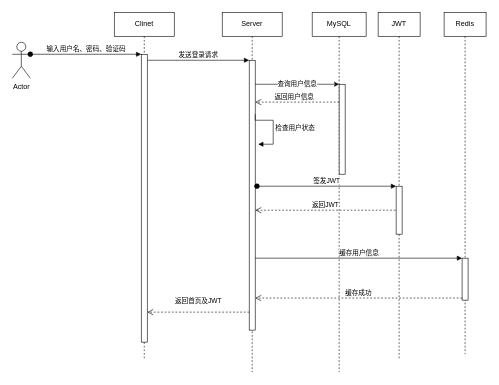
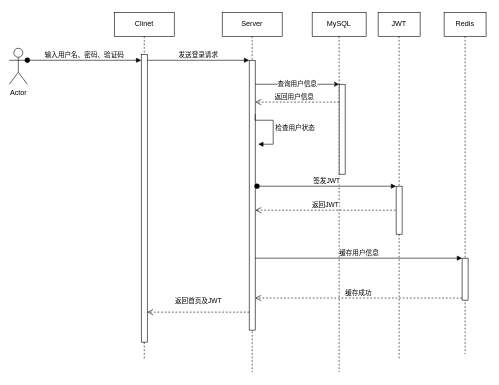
  <mxCell id="0" />
  <mxCell id="1" parent="0" />
  <mxCell id="2" value="Clinet" style="shape=umlLifeline;perimeter=lifelinePerimeter;whiteSpace=wrap;html=1;container=0;dropTarget=0;collapsible=0;recursiveResize=0;outlineConnect=0;portConstraint=eastwest;newEdgeStyle={&quot;edgeStyle&quot;:&quot;elbowEdgeStyle&quot;,&quot;elbow&quot;:&quot;vertical&quot;,&quot;curved&quot;:0,&quot;rounded&quot;:0};" parent="1" vertex="1"><mxGeometry x="190" y="20" width="100" height="580" as="geometry" /></mxCell>
  <mxCell id="3" value="" style="html=1;points=[];perimeter=orthogonalPerimeter;outlineConnect=0;targetShapes=umlLifeline;portConstraint=eastwest;newEdgeStyle={&quot;edgeStyle&quot;:&quot;elbowEdgeStyle&quot;,&quot;elbow&quot;:&quot;vertical&quot;,&quot;curved&quot;:0,&quot;rounded&quot;:0};" parent="2" vertex="1"><mxGeometry x="45" y="70" width="10" height="480" as="geometry" /></mxCell>
  <mxCell id="4" value="Server" style="shape=umlLifeline;perimeter=lifelinePerimeter;whiteSpace=wrap;html=1;container=0;dropTarget=0;collapsible=0;recursiveResize=0;outlineConnect=0;portConstraint=eastwest;newEdgeStyle={&quot;edgeStyle&quot;:&quot;elbowEdgeStyle&quot;,&quot;elbow&quot;:&quot;vertical&quot;,&quot;curved&quot;:0,&quot;rounded&quot;:0};" parent="1" vertex="1"><mxGeometry x="370" y="20" width="100" height="600" as="geometry" /></mxCell>
  <mxCell id="5" value="" style="html=1;points=[];perimeter=orthogonalPerimeter;outlineConnect=0;targetShapes=umlLifeline;portConstraint=eastwest;newEdgeStyle={&quot;edgeStyle&quot;:&quot;elbowEdgeStyle&quot;,&quot;elbow&quot;:&quot;vertical&quot;,&quot;curved&quot;:0,&quot;rounded&quot;:0};" parent="4" vertex="1"><mxGeometry x="45" y="80" width="10" height="450" as="geometry" /></mxCell>
  <mxCell id="6" value="发送登录请求" style="html=1;verticalAlign=bottom;endArrow=block;edgeStyle=elbowEdgeStyle;elbow=vertical;curved=0;rounded=0;" parent="1" source="3" target="5" edge="1"><mxGeometry relative="1" as="geometry"><mxPoint x="345" y="110" as="sourcePoint" /><Array as="points"><mxPoint x="330" y="100" /></Array></mxGeometry></mxCell>
- <mxCell id="7" value="Actor" style="shape=umlActor;verticalLabelPosition=bottom;verticalAlign=top;html=1;outlineConnect=0;" vertex="1" parent="1"><mxGeometry y="70" width="30" height="60" as="geometry" x="20" /></mxCell>
+ <mxCell id="7" value="Actor" style="shape=umlActor;verticalLabelPosition=bottom;verticalAlign=top;html=1;outlineConnect=0;" vertex="1" parent="1"><mxGeometry x="15" y="80" width="30" height="60" as="geometry" /></mxCell>
  <mxCell id="8" value="输入用户名、密码、验证码" style="html=1;verticalAlign=bottom;startArrow=oval;endArrow=block;startSize=8;edgeStyle=elbowEdgeStyle;elbow=vertical;curved=0;rounded=0;exitX=1;exitY=0.333;exitDx=0;exitDy=0;exitPerimeter=0;" parent="1" target="3" edge="1" source="7"><mxGeometry relative="1" as="geometry"><mxPoint x="80" y="90" as="sourcePoint" /></mxGeometry></mxCell>
  <mxCell id="9" value="MySQL" style="shape=umlLifeline;perimeter=lifelinePerimeter;whiteSpace=wrap;html=1;container=0;dropTarget=0;collapsible=0;recursiveResize=0;outlineConnect=0;portConstraint=eastwest;newEdgeStyle={&quot;edgeStyle&quot;:&quot;elbowEdgeStyle&quot;,&quot;elbow&quot;:&quot;vertical&quot;,&quot;curved&quot;:0,&quot;rounded&quot;:0};" vertex="1" parent="1"><mxGeometry x="520" y="20" width="90" height="600" as="geometry" /></mxCell>
  <mxCell id="10" value="" style="html=1;points=[];perimeter=orthogonalPerimeter;outlineConnect=0;targetShapes=umlLifeline;portConstraint=eastwest;newEdgeStyle={&quot;edgeStyle&quot;:&quot;elbowEdgeStyle&quot;,&quot;elbow&quot;:&quot;vertical&quot;,&quot;curved&quot;:0,&quot;rounded&quot;:0};" vertex="1" parent="9"><mxGeometry x="45" y="120" width="10" height="150" as="geometry" /></mxCell>
  <mxCell id="11" value="查询用户信息" style="edgeStyle=orthogonalEdgeStyle;rounded=0;orthogonalLoop=1;jettySize=auto;html=1;" edge="1" parent="1" source="5" target="10"><mxGeometry relative="1" as="geometry"><mxPoint x="560" y="130" as="targetPoint" /><Array as="points"><mxPoint x="530" y="140" /><mxPoint x="530" y="140" /></Array></mxGeometry></mxCell>
  <mxCell id="12" value="返回用户信息" style="html=1;verticalAlign=bottom;endArrow=open;dashed=1;endSize=8;edgeStyle=elbowEdgeStyle;elbow=vertical;curved=0;rounded=0;" edge="1" parent="1" source="10" target="5"><mxGeometry x="0.071" relative="1" as="geometry"><mxPoint x="420" y="170.25" as="targetPoint" /><Array as="points"><mxPoint x="505" y="169.75" /></Array><mxPoint x="560" y="170" as="sourcePoint" /><mxPoint as="offset" /></mxGeometry></mxCell>
  <mxCell id="13" value="检查用户状态" style="edgeStyle=orthogonalEdgeStyle;html=1;align=left;spacingLeft=2;endArrow=block;rounded=0;entryX=1;entryY=0;" edge="1" parent="1"><mxGeometry relative="1" as="geometry"><mxPoint x="425" y="190" as="sourcePoint" /><Array as="points"><mxPoint x="425" y="200" /><mxPoint x="455" y="200" /><mxPoint x="455" y="240" /></Array><mxPoint x="430" y="240" as="targetPoint" /></mxGeometry></mxCell>
  <mxCell id="14" value="签发JWT" style="html=1;verticalAlign=bottom;startArrow=oval;endArrow=block;startSize=8;rounded=0;exitX=1.3;exitY=0;exitDx=0;exitDy=0;exitPerimeter=0;" edge="1" target="17" parent="1"><mxGeometry relative="1" as="geometry"><mxPoint x="428" y="310" as="sourcePoint" /></mxGeometry></mxCell>
  <mxCell id="15" value="返回JWT" style="html=1;verticalAlign=bottom;endArrow=open;dashed=1;endSize=8;rounded=0;exitX=-0.1;exitY=0.5;exitDx=0;exitDy=0;exitPerimeter=0;" edge="1" parent="1" source="17"><mxGeometry relative="1" as="geometry"><mxPoint x="500" y="350" as="sourcePoint" /><mxPoint x="425" y="350" as="targetPoint" /></mxGeometry></mxCell>
  <mxCell id="16" value="JWT" style="shape=umlLifeline;perimeter=lifelinePerimeter;whiteSpace=wrap;html=1;container=1;collapsible=0;recursiveResize=0;outlineConnect=0;" vertex="1" parent="1"><mxGeometry x="630" y="20" width="70" height="580" as="geometry" /></mxCell>
  <mxCell id="17" value="" style="html=1;points=[];perimeter=orthogonalPerimeter;" vertex="1" parent="16"><mxGeometry x="30" y="290" width="10" height="80" as="geometry" /></mxCell>
  <mxCell id="18" value="Redis" style="shape=umlLifeline;perimeter=lifelinePerimeter;whiteSpace=wrap;html=1;container=1;collapsible=0;recursiveResize=0;outlineConnect=0;" vertex="1" parent="1"><mxGeometry x="740" y="20" width="70" height="570" as="geometry" /></mxCell>
  <mxCell id="19" value="" style="html=1;points=[];perimeter=orthogonalPerimeter;" vertex="1" parent="18"><mxGeometry x="30" y="410" width="10" height="70" as="geometry" /></mxCell>
  <mxCell id="20" value="缓存用户信息" style="html=1;verticalAlign=bottom;endArrow=block;entryX=0;entryY=0;rounded=0;" edge="1" target="19" parent="1"><mxGeometry relative="1" as="geometry"><mxPoint x="425" y="430" as="sourcePoint" /></mxGeometry></mxCell>
  <mxCell id="21" value="缓存成功" style="html=1;verticalAlign=bottom;endArrow=open;dashed=1;endSize=8;exitX=0;exitY=0.95;rounded=0;" edge="1" source="19" parent="1"><mxGeometry relative="1" as="geometry"><mxPoint x="425" y="496.5" as="targetPoint" /></mxGeometry></mxCell>
  <mxCell id="22" value="返回首页及JWT" style="html=1;verticalAlign=bottom;endArrow=open;dashed=1;endSize=8;rounded=0;" edge="1" parent="1" target="3"><mxGeometry y="-10" relative="1" as="geometry"><mxPoint x="415" y="520" as="sourcePoint" /><mxPoint x="240" y="520" as="targetPoint" /><mxPoint as="offset" /></mxGeometry></mxCell>
